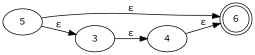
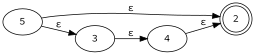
  digraph {
    fontname="Source Code Pro"
    rankdir=LR
    node [fontname="Source Code Pro"]
    edge [fontname="Source Code Pro"]
-   6 [shape=doublecircle]
+   6 [shape=doublecircle label=2]
    5
    3
    4
    5 -> 6 [label="ε"]
    5 -> 3 [label="ε"]
    3 -> 4 [label="ε"]
    4 -> 6 [label="ε"]
  }
